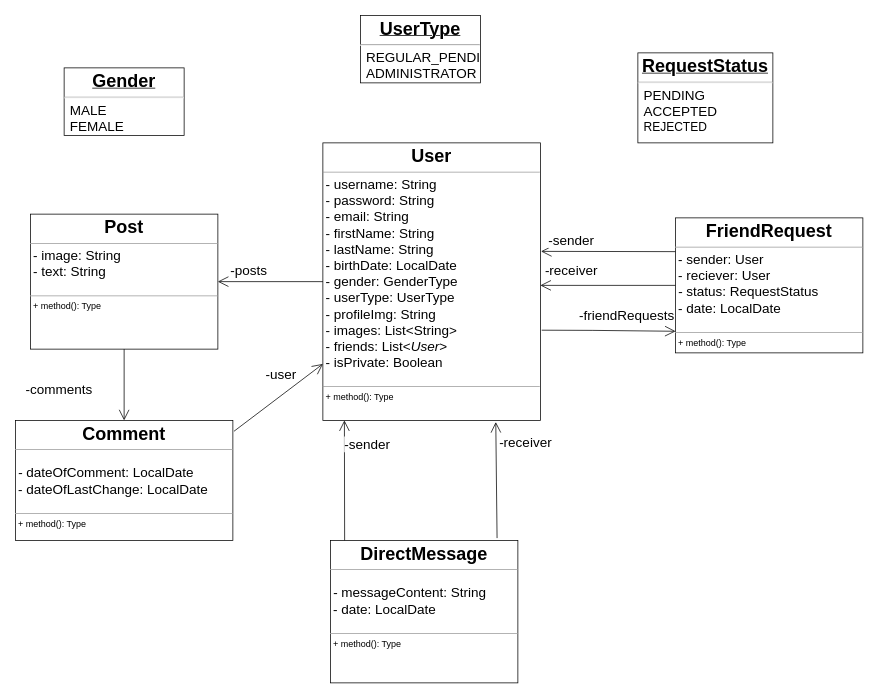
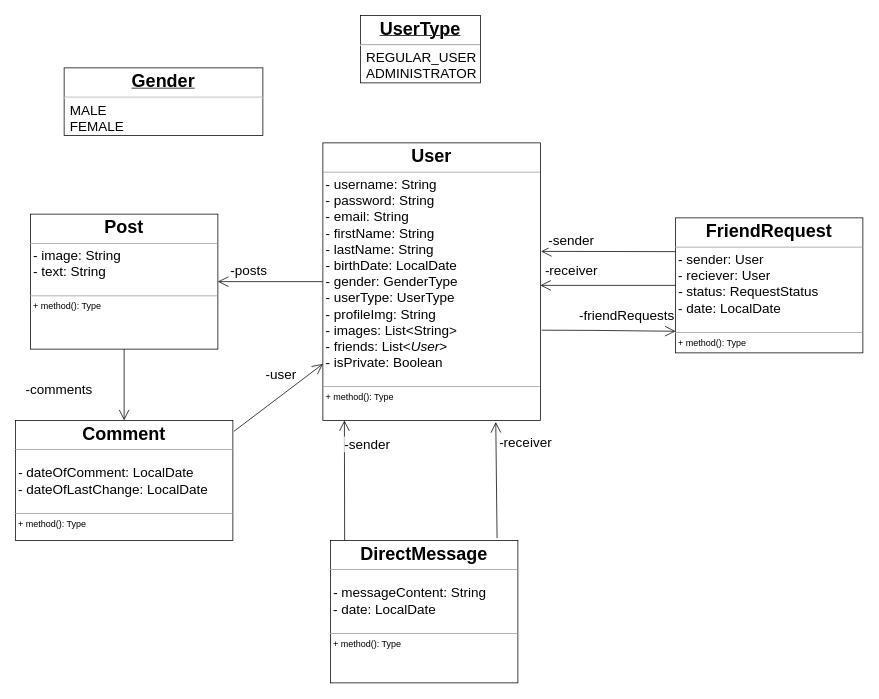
  <mxCell id="0" />
  <mxCell id="1" parent="0" />
  <mxCell id="2" value="&lt;p style=&quot;margin: 0px ; margin-top: 4px ; text-align: center&quot;&gt;&lt;b&gt;&lt;font style=&quot;font-size: 24px&quot;&gt;User&lt;/font&gt;&lt;/b&gt;&lt;/p&gt;&lt;hr size=&quot;1&quot;&gt;&lt;p style=&quot;margin: 0px ; margin-left: 4px&quot;&gt;&lt;font style=&quot;font-size: 18px&quot;&gt;- username: String&lt;/font&gt;&lt;/p&gt;&lt;p style=&quot;margin: 0px ; margin-left: 4px&quot;&gt;&lt;font style=&quot;font-size: 18px&quot;&gt;- password: String&lt;/font&gt;&lt;/p&gt;&lt;p style=&quot;margin: 0px ; margin-left: 4px&quot;&gt;&lt;font style=&quot;font-size: 18px&quot;&gt;- email: String&lt;/font&gt;&lt;/p&gt;&lt;p style=&quot;margin: 0px ; margin-left: 4px&quot;&gt;&lt;font style=&quot;font-size: 18px&quot;&gt;- firstName: String&lt;/font&gt;&lt;/p&gt;&lt;p style=&quot;margin: 0px ; margin-left: 4px&quot;&gt;&lt;font style=&quot;font-size: 18px&quot;&gt;- lastName: String&lt;/font&gt;&lt;/p&gt;&lt;p style=&quot;margin: 0px ; margin-left: 4px&quot;&gt;&lt;font style=&quot;font-size: 18px&quot;&gt;- birthDate: LocalDate&lt;/font&gt;&lt;/p&gt;&lt;p style=&quot;margin: 0px ; margin-left: 4px&quot;&gt;&lt;font style=&quot;font-size: 18px&quot;&gt;- gender: GenderType&lt;/font&gt;&lt;/p&gt;&lt;p style=&quot;margin: 0px ; margin-left: 4px&quot;&gt;&lt;font style=&quot;font-size: 18px&quot;&gt;- userType: UserType&lt;/font&gt;&lt;/p&gt;&lt;p style=&quot;margin: 0px ; margin-left: 4px&quot;&gt;&lt;font style=&quot;font-size: 18px&quot;&gt;- profileImg: String&lt;/font&gt;&lt;/p&gt;&lt;p style=&quot;margin: 0px ; margin-left: 4px&quot;&gt;&lt;font style=&quot;font-size: 18px&quot;&gt;- images: List&amp;lt;String&amp;gt;&lt;/font&gt;&lt;/p&gt;&lt;p style=&quot;margin: 0px ; margin-left: 4px&quot;&gt;&lt;font style=&quot;font-size: 18px&quot;&gt;- friends: List&amp;lt;&lt;i&gt;User&lt;/i&gt;&amp;gt;&lt;/font&gt;&lt;/p&gt;&lt;p style=&quot;margin: 0px ; margin-left: 4px&quot;&gt;&lt;font style=&quot;font-size: 18px&quot;&gt;- isPrivate: Boolean&lt;/font&gt;&lt;/p&gt;&lt;p style=&quot;margin: 0px ; margin-left: 4px&quot;&gt;&lt;br&gt;&lt;/p&gt;&lt;hr size=&quot;1&quot;&gt;&lt;p style=&quot;margin: 0px ; margin-left: 4px&quot;&gt;+ method(): Type&lt;/p&gt;" style="verticalAlign=top;align=left;overflow=fill;fontSize=12;fontFamily=Helvetica;html=1;" vertex="1" parent="1"><mxGeometry x="430" y="190" width="290" height="370" as="geometry" /></mxCell>
  <mxCell id="3" value="&lt;p style=&quot;margin: 0px ; margin-top: 4px ; text-align: center&quot;&gt;&lt;b&gt;&lt;font style=&quot;font-size: 24px&quot;&gt;Post&lt;/font&gt;&lt;/b&gt;&lt;/p&gt;&lt;hr size=&quot;1&quot;&gt;&lt;p style=&quot;margin: 0px ; margin-left: 4px&quot;&gt;&lt;font style=&quot;font-size: 18px&quot;&gt;- image: String&lt;/font&gt;&lt;/p&gt;&lt;p style=&quot;margin: 0px ; margin-left: 4px&quot;&gt;&lt;font style=&quot;font-size: 18px&quot;&gt;- text: String&lt;/font&gt;&lt;/p&gt;&lt;p style=&quot;margin: 0px ; margin-left: 4px&quot;&gt;&lt;br&gt;&lt;/p&gt;&lt;hr size=&quot;1&quot;&gt;&lt;p style=&quot;margin: 0px ; margin-left: 4px&quot;&gt;+ method(): Type&lt;/p&gt;" style="verticalAlign=top;align=left;overflow=fill;fontSize=12;fontFamily=Helvetica;html=1;" vertex="1" parent="1"><mxGeometry x="40" y="285" width="250" height="180" as="geometry" /></mxCell>
  <mxCell id="4" value="&lt;p style=&quot;margin: 0px ; margin-top: 4px ; text-align: center&quot;&gt;&lt;span style=&quot;font-size: 24px&quot;&gt;&lt;b&gt;Comment&lt;/b&gt;&lt;/span&gt;&lt;/p&gt;&lt;hr size=&quot;1&quot;&gt;&lt;p style=&quot;margin: 0px ; margin-left: 4px&quot;&gt;&lt;br&gt;&lt;/p&gt;&lt;p style=&quot;margin: 0px ; margin-left: 4px&quot;&gt;&lt;font style=&quot;font-size: 18px&quot;&gt;&lt;i&gt;- &lt;/i&gt;dateOfComment: LocalDate&lt;/font&gt;&lt;/p&gt;&lt;p style=&quot;margin: 0px ; margin-left: 4px&quot;&gt;&lt;font style=&quot;font-size: 18px&quot;&gt;- dateOfLastChange: LocalDate&lt;/font&gt;&lt;/p&gt;&lt;p style=&quot;margin: 0px ; margin-left: 4px&quot;&gt;&lt;br&gt;&lt;/p&gt;&lt;hr size=&quot;1&quot;&gt;&lt;p style=&quot;margin: 0px ; margin-left: 4px&quot;&gt;+ method(): Type&lt;/p&gt;" style="verticalAlign=top;align=left;overflow=fill;fontSize=12;fontFamily=Helvetica;html=1;" vertex="1" parent="1"><mxGeometry x="20" y="560" width="290" height="160" as="geometry" /></mxCell>
  <mxCell id="5" value="&lt;p style=&quot;margin: 0px ; margin-top: 4px ; text-align: center&quot;&gt;&lt;span style=&quot;font-size: 24px&quot;&gt;&lt;b&gt;DirectMessage&lt;/b&gt;&lt;/span&gt;&lt;/p&gt;&lt;hr size=&quot;1&quot;&gt;&lt;p style=&quot;margin: 0px ; margin-left: 4px&quot;&gt;&lt;br&gt;&lt;/p&gt;&lt;p style=&quot;margin: 0px ; margin-left: 4px&quot;&gt;&lt;font style=&quot;font-size: 18px&quot;&gt;&lt;i&gt;- &lt;/i&gt;messageContent: String&lt;/font&gt;&lt;/p&gt;&lt;p style=&quot;margin: 0px ; margin-left: 4px&quot;&gt;&lt;font style=&quot;font-size: 18px&quot;&gt;- date: LocalDate&lt;/font&gt;&lt;/p&gt;&lt;p style=&quot;margin: 0px ; margin-left: 4px&quot;&gt;&lt;br&gt;&lt;/p&gt;&lt;hr size=&quot;1&quot;&gt;&lt;p style=&quot;margin: 0px ; margin-left: 4px&quot;&gt;+ method(): Type&lt;/p&gt;" style="verticalAlign=top;align=left;overflow=fill;fontSize=12;fontFamily=Helvetica;html=1;" vertex="1" parent="1"><mxGeometry x="440" y="720" width="250" height="190" as="geometry" /></mxCell>
  <mxCell id="6" value="&lt;p style=&quot;margin: 0px ; margin-top: 4px ; text-align: center&quot;&gt;&lt;span style=&quot;font-size: 24px&quot;&gt;&lt;b&gt;FriendRequest&lt;/b&gt;&lt;/span&gt;&lt;/p&gt;&lt;hr size=&quot;1&quot;&gt;&lt;p style=&quot;margin: 0px ; margin-left: 4px&quot;&gt;&lt;font style=&quot;font-size: 18px&quot;&gt;- sender: User&lt;/font&gt;&lt;/p&gt;&lt;p style=&quot;margin: 0px ; margin-left: 4px&quot;&gt;&lt;font style=&quot;font-size: 18px&quot;&gt;- reciever: User&lt;/font&gt;&lt;/p&gt;&lt;p style=&quot;margin: 0px ; margin-left: 4px&quot;&gt;&lt;font style=&quot;font-size: 18px&quot;&gt;&lt;i&gt;- &lt;/i&gt;status: RequestStatus&lt;/font&gt;&lt;/p&gt;&lt;p style=&quot;margin: 0px ; margin-left: 4px&quot;&gt;&lt;font style=&quot;font-size: 18px&quot;&gt;- date: LocalDate&lt;/font&gt;&lt;/p&gt;&lt;p style=&quot;margin: 0px ; margin-left: 4px&quot;&gt;&lt;br&gt;&lt;/p&gt;&lt;hr size=&quot;1&quot;&gt;&lt;p style=&quot;margin: 0px ; margin-left: 4px&quot;&gt;+ method(): Type&lt;/p&gt;" style="verticalAlign=top;align=left;overflow=fill;fontSize=12;fontFamily=Helvetica;html=1;" vertex="1" parent="1"><mxGeometry x="900" y="290" width="250" height="180" as="geometry" /></mxCell>
- <mxCell id="7" value="&lt;p style=&quot;margin: 0px ; margin-top: 4px ; text-align: center ; text-decoration: underline&quot;&gt;&lt;b&gt;&lt;font style=&quot;font-size: 24px&quot;&gt;Gender&lt;/font&gt;&lt;/b&gt;&lt;/p&gt;&lt;hr&gt;&lt;p style=&quot;margin: 0px ; margin-left: 8px&quot;&gt;&lt;font style=&quot;font-size: 18px&quot;&gt;MALE&lt;/font&gt;&lt;/p&gt;&lt;p style=&quot;margin: 0px ; margin-left: 8px&quot;&gt;&lt;font style=&quot;font-size: 18px&quot;&gt;FEMALE&lt;/font&gt;&lt;/p&gt;" style="verticalAlign=top;align=left;overflow=fill;fontSize=12;fontFamily=Helvetica;html=1;" vertex="1" parent="1"><mxGeometry x="85" y="90" width="160" height="90" as="geometry" /></mxCell>
- <mxCell id="8" value="&lt;p style=&quot;margin: 0px ; margin-top: 4px ; text-align: center ; text-decoration: underline&quot;&gt;&lt;b&gt;&lt;font style=&quot;font-size: 24px&quot;&gt;RequestStatus&lt;/font&gt;&lt;/b&gt;&lt;/p&gt;&lt;hr&gt;&lt;p style=&quot;margin: 0px ; margin-left: 8px&quot;&gt;&lt;font style=&quot;font-size: 18px&quot;&gt;PENDING&lt;/font&gt;&lt;/p&gt;&lt;p style=&quot;margin: 0px ; margin-left: 8px&quot;&gt;&lt;font style=&quot;font-size: 18px&quot;&gt;ACCEPTED&lt;/font&gt;&lt;/p&gt;&lt;p style=&quot;margin: 0px ; margin-left: 8px&quot;&gt;&lt;font size=&quot;3&quot;&gt;REJECTED&lt;/font&gt;&lt;/p&gt;" style="verticalAlign=top;align=left;overflow=fill;fontSize=12;fontFamily=Helvetica;html=1;" vertex="1" parent="1"><mxGeometry x="850" y="70" width="180" height="120" as="geometry" /></mxCell>
+ <mxCell id="7" value="&lt;p style=&quot;margin: 0px ; margin-top: 4px ; text-align: center ; text-decoration: underline&quot;&gt;&lt;b&gt;&lt;font style=&quot;font-size: 24px&quot;&gt;Gender&lt;/font&gt;&lt;/b&gt;&lt;/p&gt;&lt;hr&gt;&lt;p style=&quot;margin: 0px ; margin-left: 8px&quot;&gt;&lt;font style=&quot;font-size: 18px&quot;&gt;MALE&lt;/font&gt;&lt;/p&gt;&lt;p style=&quot;margin: 0px ; margin-left: 8px&quot;&gt;&lt;font style=&quot;font-size: 18px&quot;&gt;FEMALE&lt;/font&gt;&lt;/p&gt;" style="verticalAlign=top;align=left;overflow=fill;fontSize=12;fontFamily=Helvetica;html=1;" vertex="1" parent="1"><mxGeometry x="85" y="90" width="265" height="90" as="geometry" /></mxCell>
  <mxCell id="9" value="" style="endArrow=open;endFill=1;endSize=12;html=1;rounded=0;fontSize=18;exitX=0;exitY=0.5;exitDx=0;exitDy=0;entryX=1;entryY=0.5;entryDx=0;entryDy=0;" edge="1" parent="1" source="2" target="3"><mxGeometry width="160" relative="1" as="geometry"><mxPoint x="380" y="330" as="sourcePoint" /><mxPoint x="540" y="330" as="targetPoint" /></mxGeometry></mxCell>
  <mxCell id="10" value="-posts" style="edgeLabel;html=1;align=center;verticalAlign=middle;resizable=0;points=[];fontSize=18;" vertex="1" connectable="0" parent="9"><mxGeometry x="-0.269" y="-3" relative="1" as="geometry"><mxPoint x="-49" y="-12" as="offset" /></mxGeometry></mxCell>
  <mxCell id="11" value="" style="endArrow=open;endFill=1;endSize=12;html=1;rounded=0;fontSize=18;exitX=1.006;exitY=0.675;exitDx=0;exitDy=0;exitPerimeter=0;entryX=0.001;entryY=0.84;entryDx=0;entryDy=0;entryPerimeter=0;" edge="1" parent="1" source="2" target="6"><mxGeometry width="160" relative="1" as="geometry"><mxPoint x="440" y="385" as="sourcePoint" /><mxPoint x="300" y="385" as="targetPoint" /><Array as="points"><mxPoint x="790" y="440" /></Array></mxGeometry></mxCell>
  <mxCell id="12" value="-friendRequests&lt;br&gt;" style="edgeLabel;html=1;align=center;verticalAlign=middle;resizable=0;points=[];fontSize=18;" vertex="1" connectable="0" parent="11"><mxGeometry x="0.595" y="3" relative="1" as="geometry"><mxPoint x="-29" y="-17" as="offset" /></mxGeometry></mxCell>
- <mxCell id="13" value="&lt;p style=&quot;margin: 0px ; margin-top: 4px ; text-align: center ; text-decoration: underline&quot;&gt;&lt;span style=&quot;font-size: 24px&quot;&gt;&lt;b&gt;UserType&lt;/b&gt;&lt;/span&gt;&lt;/p&gt;&lt;hr&gt;&lt;p style=&quot;margin: 0px ; margin-left: 8px&quot;&gt;&lt;span style=&quot;font-size: 18px&quot;&gt;REGULAR_PENDING&lt;/span&gt;&lt;/p&gt;&lt;p style=&quot;margin: 0px ; margin-left: 8px&quot;&gt;&lt;font style=&quot;font-size: 18px&quot;&gt;ADMINISTRATOR&lt;/font&gt;&lt;/p&gt;" style="verticalAlign=top;align=left;overflow=fill;fontSize=12;fontFamily=Helvetica;html=1;" vertex="1" parent="1"><mxGeometry x="480" y="20" width="160" height="90" as="geometry" /></mxCell>
+ <mxCell id="13" value="&lt;p style=&quot;margin: 0px ; margin-top: 4px ; text-align: center ; text-decoration: underline&quot;&gt;&lt;span style=&quot;font-size: 24px&quot;&gt;&lt;b&gt;UserType&lt;/b&gt;&lt;/span&gt;&lt;/p&gt;&lt;hr&gt;&lt;p style=&quot;margin: 0px ; margin-left: 8px&quot;&gt;&lt;span style=&quot;font-size: 18px&quot;&gt;REGULAR_USER&lt;/span&gt;&lt;/p&gt;&lt;p style=&quot;margin: 0px ; margin-left: 8px&quot;&gt;&lt;font style=&quot;font-size: 18px&quot;&gt;ADMINISTRATOR&lt;/font&gt;&lt;/p&gt;" style="verticalAlign=top;align=left;overflow=fill;fontSize=12;fontFamily=Helvetica;html=1;" vertex="1" parent="1"><mxGeometry x="480" y="20" width="160" height="90" as="geometry" /></mxCell>
  <mxCell id="14" value="" style="endArrow=open;endFill=1;endSize=12;html=1;rounded=0;fontSize=18;" edge="1" parent="1" source="3" target="4"><mxGeometry width="160" relative="1" as="geometry"><mxPoint x="440" y="385" as="sourcePoint" /><mxPoint x="170" y="550" as="targetPoint" /></mxGeometry></mxCell>
  <mxCell id="15" value="-comments" style="edgeLabel;html=1;align=center;verticalAlign=middle;resizable=0;points=[];fontSize=18;" vertex="1" connectable="0" parent="14"><mxGeometry x="-0.269" y="-3" relative="1" as="geometry"><mxPoint x="-85" y="18" as="offset" /></mxGeometry></mxCell>
  <mxCell id="16" value="" style="endArrow=open;endFill=1;endSize=12;html=1;rounded=0;fontSize=18;exitX=1.005;exitY=0.091;exitDx=0;exitDy=0;exitPerimeter=0;" edge="1" parent="1" source="4" target="2"><mxGeometry width="160" relative="1" as="geometry"><mxPoint x="177.571" y="475" as="sourcePoint" /><mxPoint x="180" y="560" as="targetPoint" /></mxGeometry></mxCell>
  <mxCell id="17" value="-user" style="edgeLabel;html=1;align=center;verticalAlign=middle;resizable=0;points=[];fontSize=18;" vertex="1" connectable="0" parent="16"><mxGeometry x="-0.269" y="-3" relative="1" as="geometry"><mxPoint x="17" y="-46" as="offset" /></mxGeometry></mxCell>
  <mxCell id="18" value="" style="endArrow=open;endFill=1;endSize=12;html=1;rounded=0;fontSize=18;entryX=0.099;entryY=1;entryDx=0;entryDy=0;entryPerimeter=0;" edge="1" parent="1" target="2"><mxGeometry width="160" relative="1" as="geometry"><mxPoint x="459" y="720" as="sourcePoint" /><mxPoint x="440" y="499.124" as="targetPoint" /></mxGeometry></mxCell>
  <mxCell id="19" value="-sender&lt;br&gt;" style="edgeLabel;html=1;align=center;verticalAlign=middle;resizable=0;points=[];fontSize=18;" vertex="1" connectable="0" parent="18"><mxGeometry x="-0.269" y="-3" relative="1" as="geometry"><mxPoint x="27" y="-70" as="offset" /></mxGeometry></mxCell>
  <mxCell id="20" value="" style="endArrow=open;endFill=1;endSize=12;html=1;rounded=0;fontSize=18;entryX=0.795;entryY=1.006;entryDx=0;entryDy=0;entryPerimeter=0;exitX=0.889;exitY=-0.016;exitDx=0;exitDy=0;exitPerimeter=0;" edge="1" parent="1" source="5" target="2"><mxGeometry width="160" relative="1" as="geometry"><mxPoint x="470" y="727.53" as="sourcePoint" /><mxPoint x="468.71" y="570" as="targetPoint" /></mxGeometry></mxCell>
  <mxCell id="21" value="-receiver" style="edgeLabel;html=1;align=center;verticalAlign=middle;resizable=0;points=[];fontSize=18;" vertex="1" connectable="0" parent="20"><mxGeometry x="-0.269" y="-3" relative="1" as="geometry"><mxPoint x="35" y="-70" as="offset" /></mxGeometry></mxCell>
  <mxCell id="22" value="" style="endArrow=open;endFill=1;endSize=12;html=1;rounded=0;fontSize=18;exitX=0;exitY=0.5;exitDx=0;exitDy=0;" edge="1" parent="1" source="6"><mxGeometry width="160" relative="1" as="geometry"><mxPoint x="672.25" y="726.96" as="sourcePoint" /><mxPoint x="720" y="380" as="targetPoint" /></mxGeometry></mxCell>
  <mxCell id="23" value="-receiver" style="edgeLabel;html=1;align=center;verticalAlign=middle;resizable=0;points=[];fontSize=18;" vertex="1" connectable="0" parent="22"><mxGeometry x="-0.269" y="-3" relative="1" as="geometry"><mxPoint x="-74" y="-17" as="offset" /></mxGeometry></mxCell>
  <mxCell id="24" value="" style="endArrow=open;endFill=1;endSize=12;html=1;rounded=0;fontSize=18;entryX=1.003;entryY=0.391;entryDx=0;entryDy=0;entryPerimeter=0;exitX=0;exitY=0.25;exitDx=0;exitDy=0;" edge="1" parent="1" source="6" target="2"><mxGeometry width="160" relative="1" as="geometry"><mxPoint x="469" y="730" as="sourcePoint" /><mxPoint x="468.71" y="570" as="targetPoint" /></mxGeometry></mxCell>
  <mxCell id="25" value="-sender&lt;br&gt;" style="edgeLabel;html=1;align=center;verticalAlign=middle;resizable=0;points=[];fontSize=18;" vertex="1" connectable="0" parent="24"><mxGeometry x="-0.269" y="-3" relative="1" as="geometry"><mxPoint x="-75" y="-12" as="offset" /></mxGeometry></mxCell>
